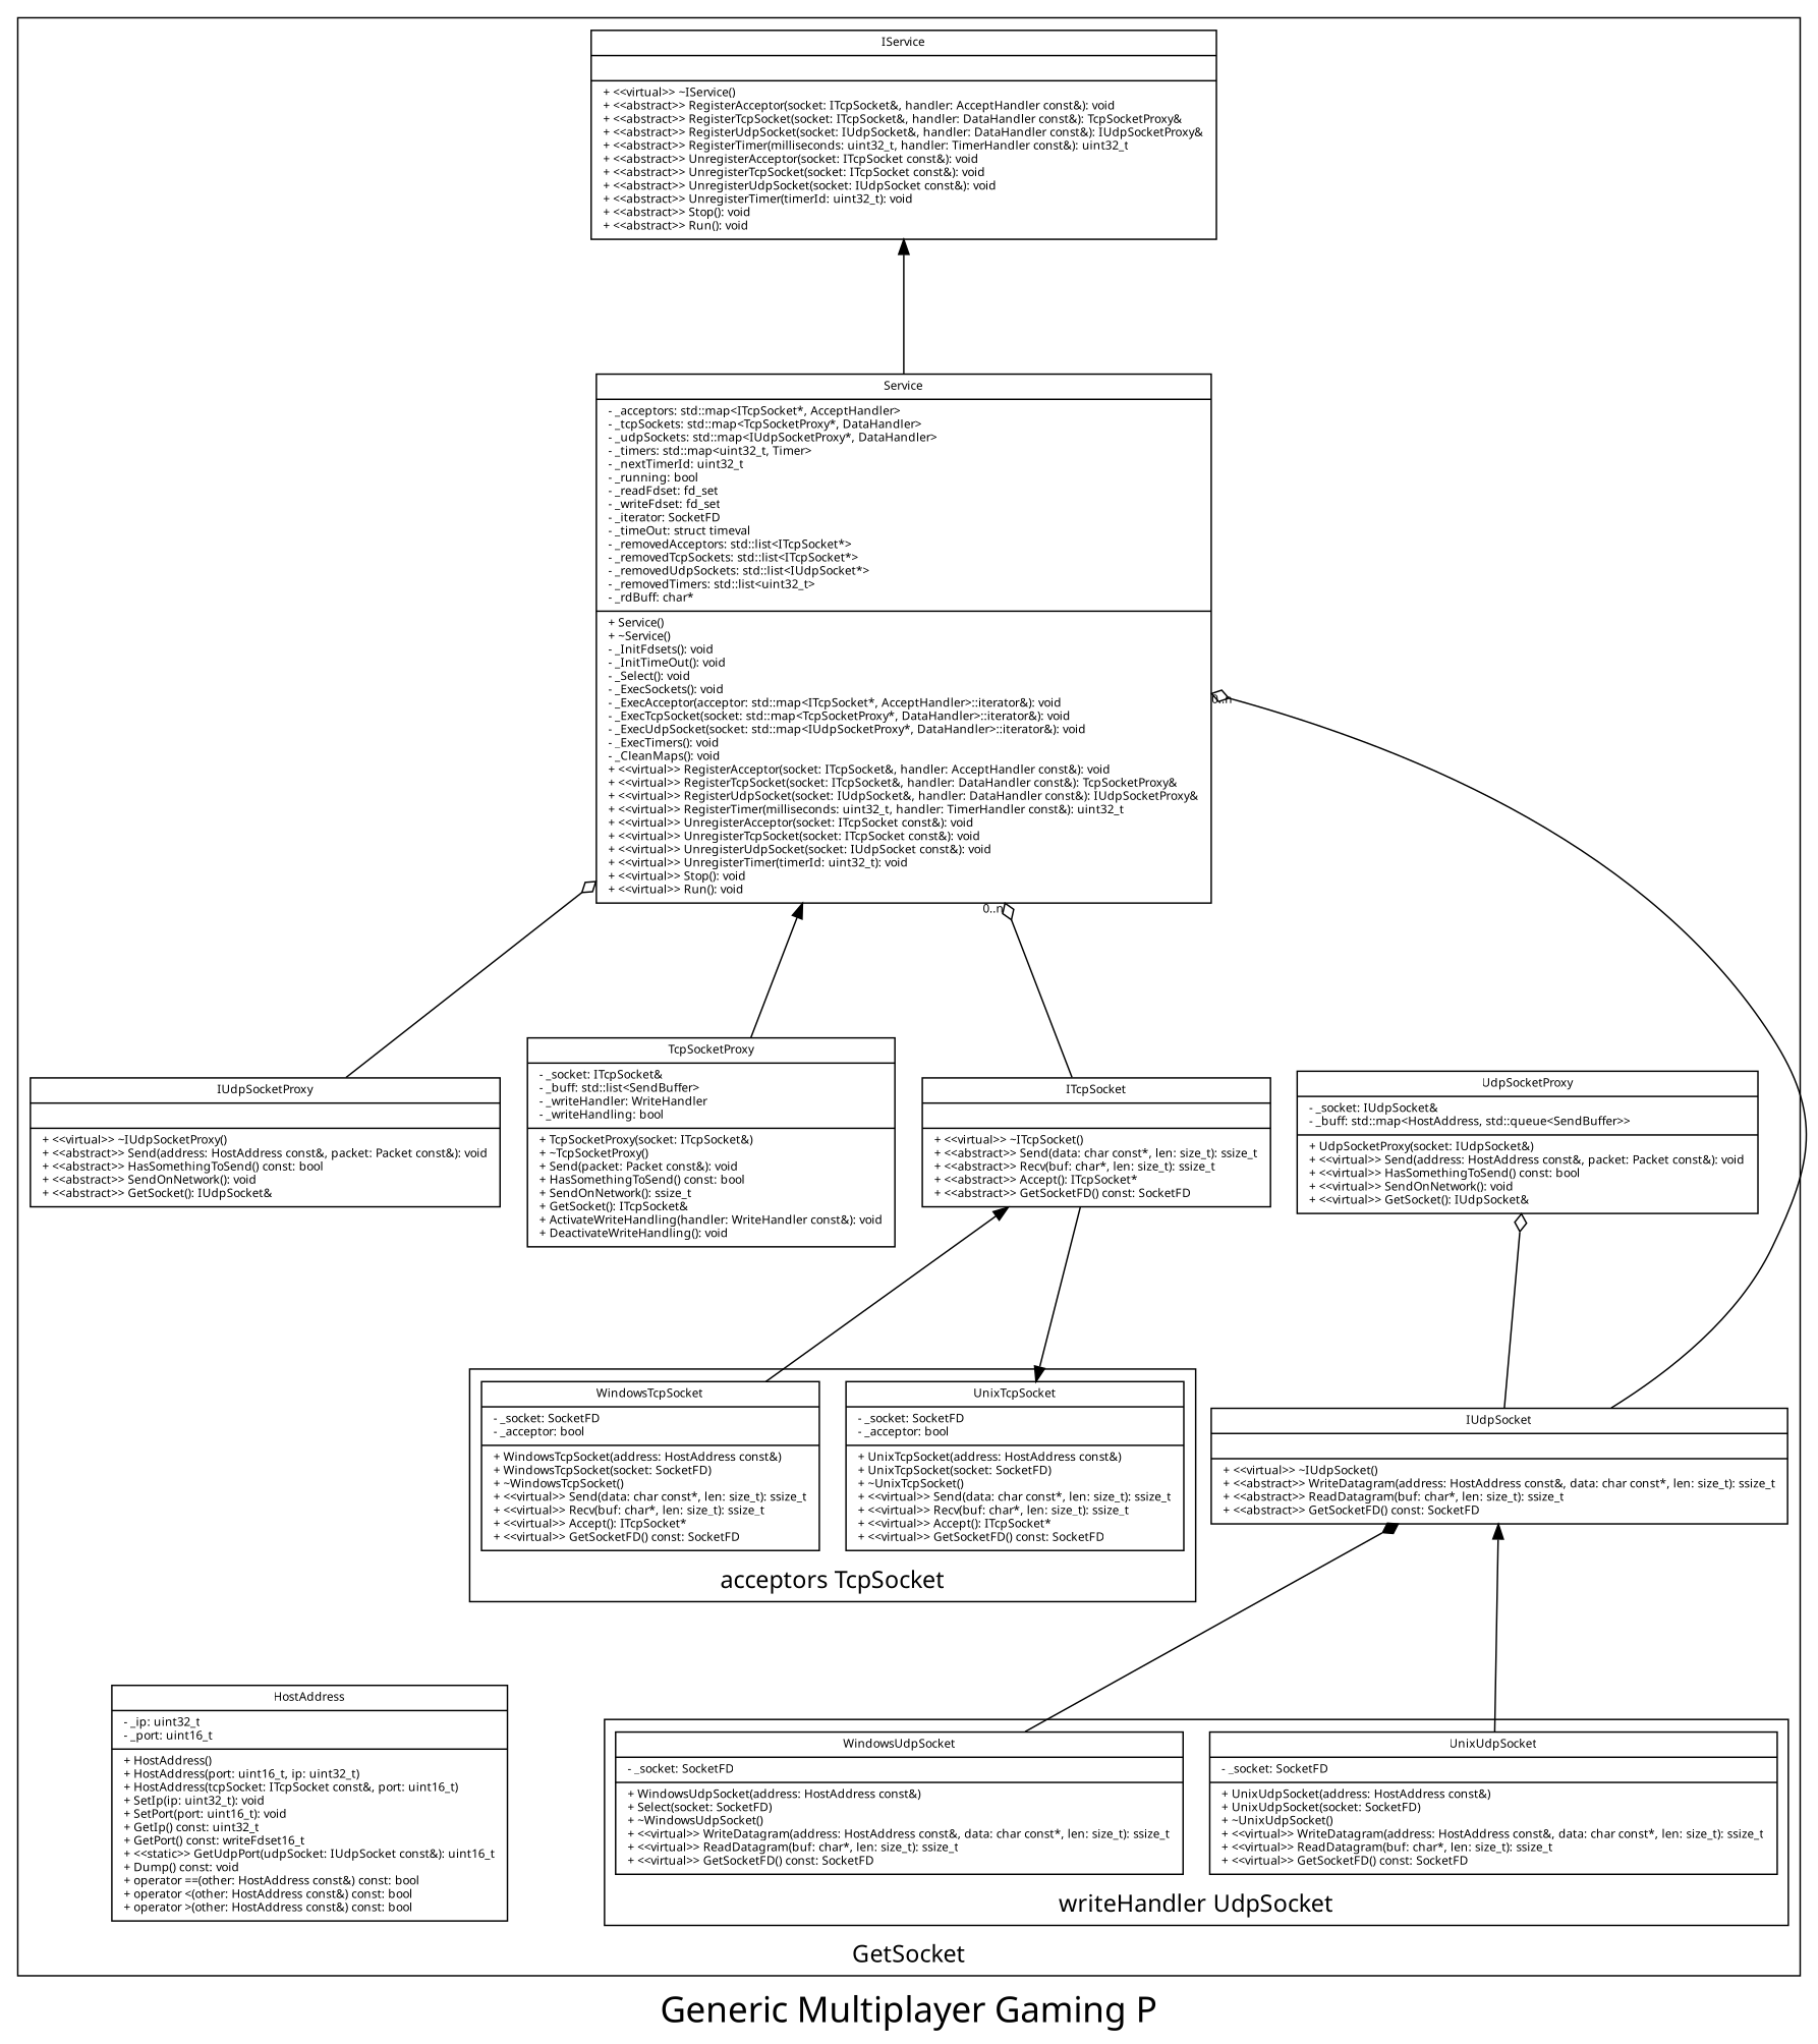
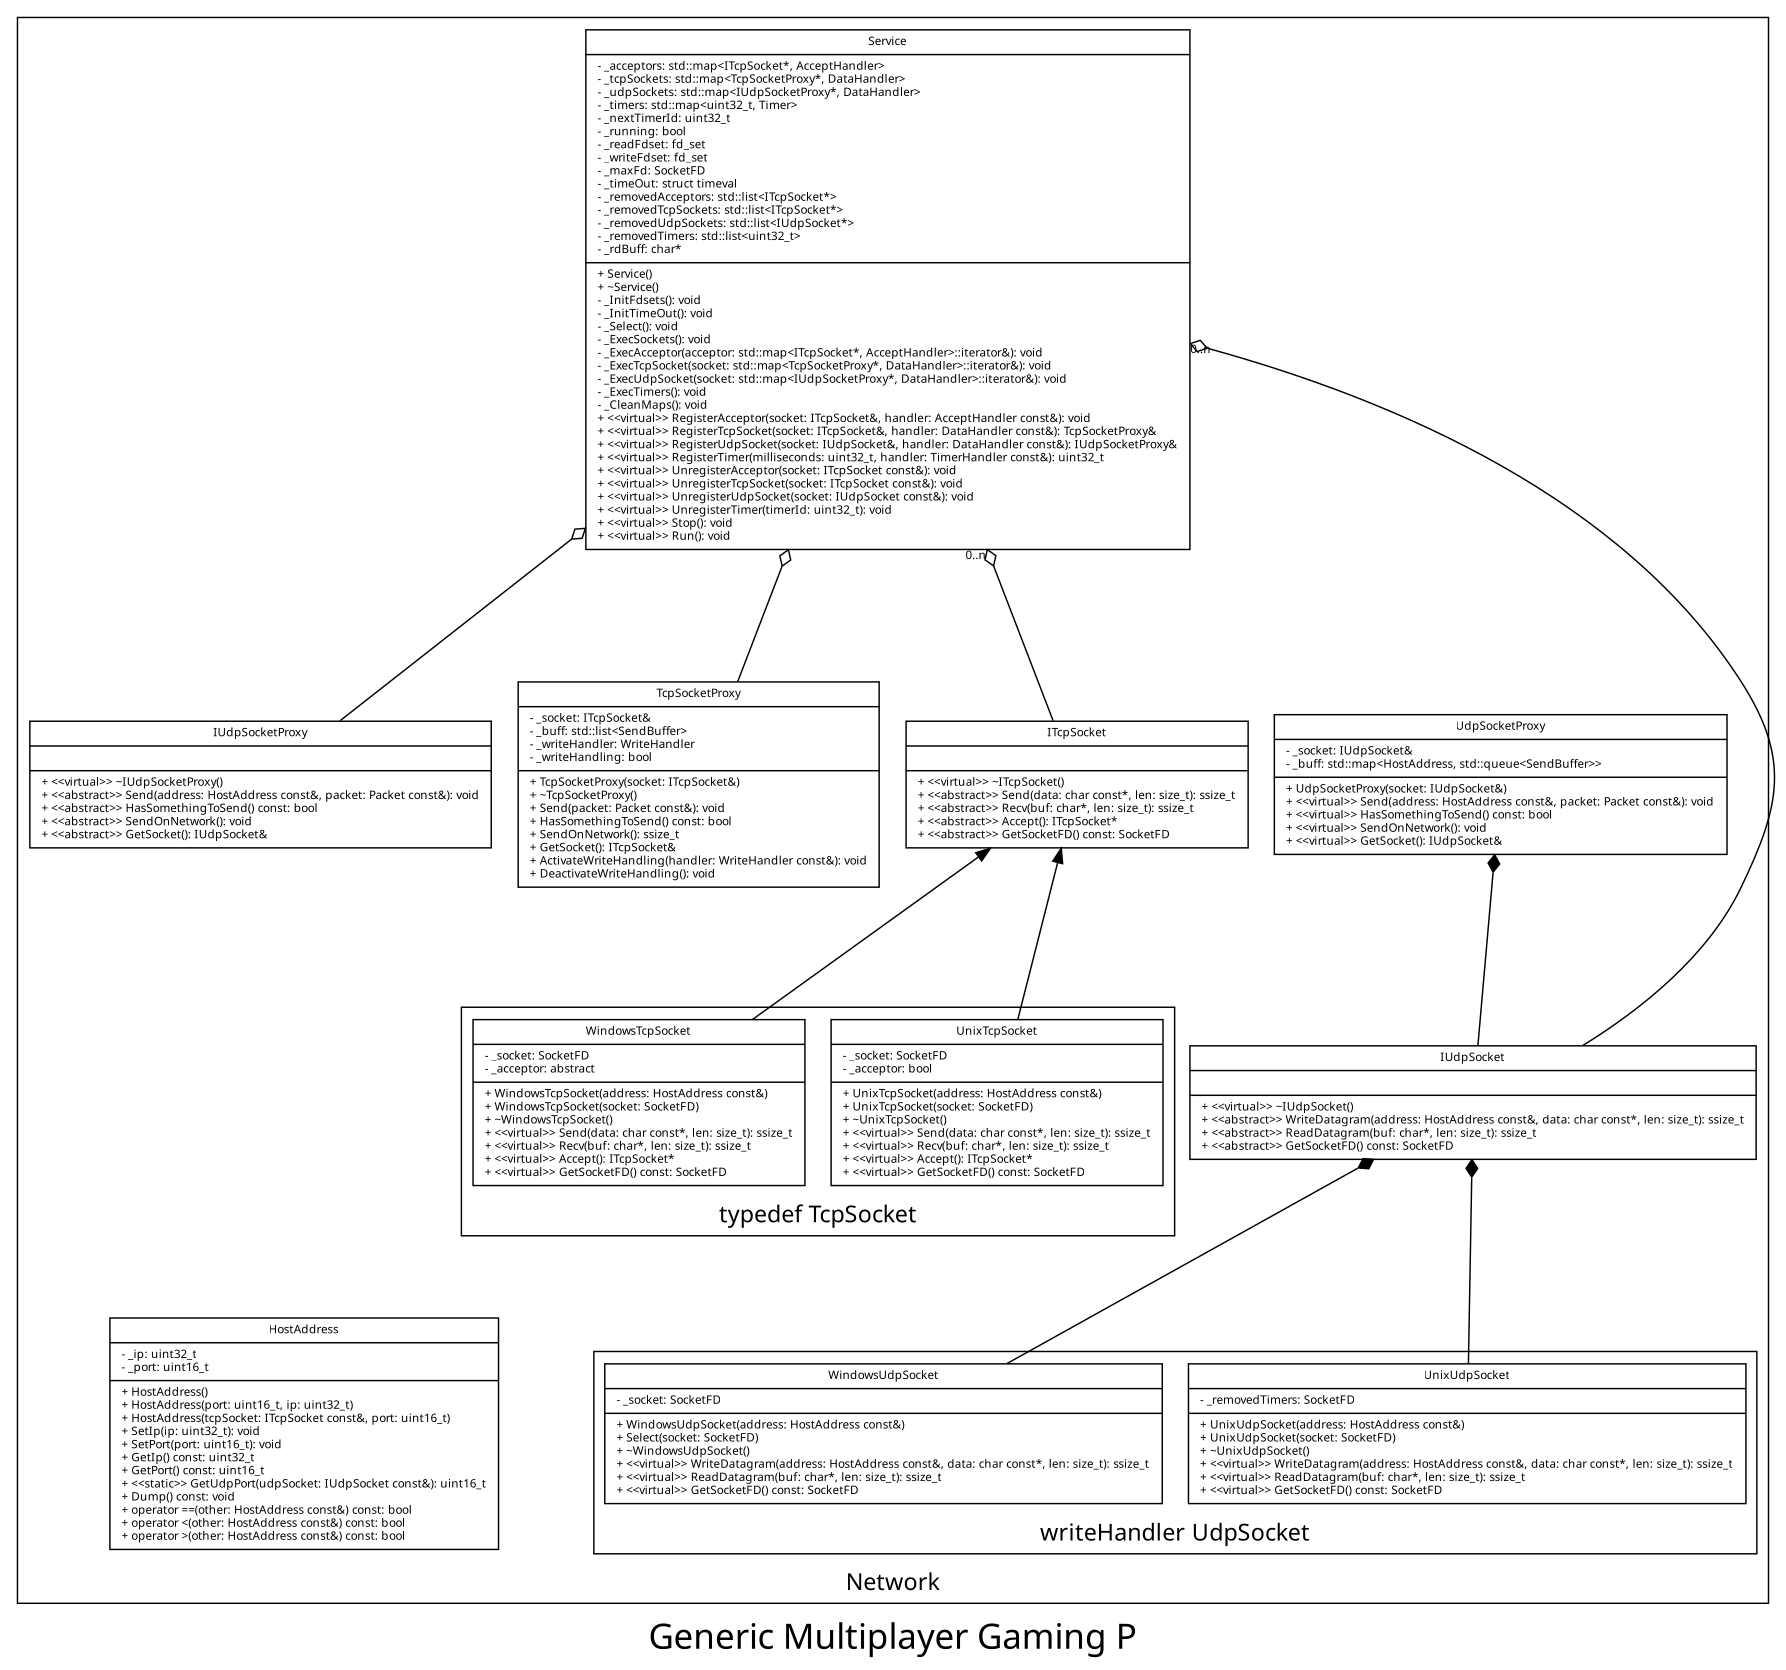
  digraph {
    compound=true
    fontname="Bitstream sans Vera"
    fontsize=24
    label="Generic Multiplayer Gaming P"
    rankdir=BT
    ranksep=1.25
    node [fillcolor=white fontname=Monaco fontsize=8 shape=record style=filled]
    edge [fontname=Monaco fontsize=8]
    n1 [label="{TcpSocketProxy|- _socket: ITcpSocket&\l- _buff: std::list\<SendBuffer\>\l- _writeHandler: WriteHandler\l- _writeHandling: bool\l|+ TcpSocketProxy(socket: ITcpSocket&)\l+ ~TcpSocketProxy()\l+ Send(packet: Packet const&): void\l+ HasSomethingToSend() const: bool\l+ SendOnNetwork(): ssize_t\l+ GetSocket(): ITcpSocket&\l+ ActivateWriteHandling(handler: WriteHandler const&): void\l+ DeactivateWriteHandling(): void\l}"]
    n2 [label="{UdpSocketProxy|- _socket: IUdpSocket&\l- _buff: std::map\<HostAddress, std::queue\<SendBuffer\>\>\l|+ UdpSocketProxy(socket: IUdpSocket&)\l+ \<\<virtual\>\> Send(address: HostAddress const&, packet: Packet const&): void\l+ \<\<virtual\>\> HasSomethingToSend() const: bool\l+ \<\<virtual\>\> SendOnNetwork(): void\l+ \<\<virtual\>\> GetSocket(): IUdpSocket&\l}"]
    n3 [label="{UnixTcpSocket|- _socket: SocketFD\l- _acceptor: bool\l|+ UnixTcpSocket(address: HostAddress const&)\l+ UnixTcpSocket(socket: SocketFD)\l+ ~UnixTcpSocket()\l+ \<\<virtual\>\> Send(data: char const*, len: size_t): ssize_t\l+ \<\<virtual\>\> Recv(buf: char*, len: size_t): ssize_t\l+ \<\<virtual\>\> Accept(): ITcpSocket*\l+ \<\<virtual\>\> GetSocketFD() const: SocketFD\l}"]
-   n4 [label="{WindowsTcpSocket|- _socket: SocketFD\l- _acceptor: bool\l|+ WindowsTcpSocket(address: HostAddress const&)\l+ WindowsTcpSocket(socket: SocketFD)\l+ ~WindowsTcpSocket()\l+ \<\<virtual\>\> Send(data: char const*, len: size_t): ssize_t\l+ \<\<virtual\>\> Recv(buf: char*, len: size_t): ssize_t\l+ \<\<virtual\>\> Accept(): ITcpSocket*\l+ \<\<virtual\>\> GetSocketFD() const: SocketFD\l}"]
-   n5 [label="{UnixUdpSocket|- _socket: SocketFD\l|+ UnixUdpSocket(address: HostAddress const&)\l+ UnixUdpSocket(socket: SocketFD)\l+ ~UnixUdpSocket()\l+ \<\<virtual\>\> WriteDatagram(address: HostAddress const&, data: char const*, len: size_t): ssize_t\l+ \<\<virtual\>\> ReadDatagram(buf: char*, len: size_t): ssize_t\l+ \<\<virtual\>\> GetSocketFD() const: SocketFD\l}"]
+   n4 [label="{WindowsTcpSocket|- _socket: SocketFD\l- _acceptor: abstract\l|+ WindowsTcpSocket(address: HostAddress const&)\l+ WindowsTcpSocket(socket: SocketFD)\l+ ~WindowsTcpSocket()\l+ \<\<virtual\>\> Send(data: char const*, len: size_t): ssize_t\l+ \<\<virtual\>\> Recv(buf: char*, len: size_t): ssize_t\l+ \<\<virtual\>\> Accept(): ITcpSocket*\l+ \<\<virtual\>\> GetSocketFD() const: SocketFD\l}"]
+   n5 [label="{UnixUdpSocket|- _removedTimers: SocketFD\l|+ UnixUdpSocket(address: HostAddress const&)\l+ UnixUdpSocket(socket: SocketFD)\l+ ~UnixUdpSocket()\l+ \<\<virtual\>\> WriteDatagram(address: HostAddress const&, data: char const*, len: size_t): ssize_t\l+ \<\<virtual\>\> ReadDatagram(buf: char*, len: size_t): ssize_t\l+ \<\<virtual\>\> GetSocketFD() const: SocketFD\l}"]
    n6 [label="{WindowsUdpSocket|- _socket: SocketFD\l|+ WindowsUdpSocket(address: HostAddress const&)\l+ Select(socket: SocketFD)\l+ ~WindowsUdpSocket()\l+ \<\<virtual\>\> WriteDatagram(address: HostAddress const&, data: char const*, len: size_t): ssize_t\l+ \<\<virtual\>\> ReadDatagram(buf: char*, len: size_t): ssize_t\l+ \<\<virtual\>\> GetSocketFD() const: SocketFD\l}"]
-   n7 [label="{HostAddress|- _ip: uint32_t\l- _port: uint16_t\l|+ HostAddress()\l+ HostAddress(port: uint16_t, ip: uint32_t)\l+ HostAddress(tcpSocket: ITcpSocket const&, port: uint16_t)\l+ SetIp(ip: uint32_t): void\l+ SetPort(port: uint16_t): void\l+ GetIp() const: uint32_t\l+ GetPort() const: writeFdset16_t\l+ \<\<static\>\> GetUdpPort(udpSocket: IUdpSocket const&): uint16_t\l+ Dump() const: void\l+ operator ==(other: HostAddress const&) const: bool\l+ operator \<(other: HostAddress const&) const: bool\l+ operator \>(other: HostAddress const&) const: bool\l}"]
-   n8 [label="{IService||+ \<\<virtual\>\> ~IService()\l+ \<\<abstract\>\> RegisterAcceptor(socket: ITcpSocket&, handler: AcceptHandler const&): void\l+ \<\<abstract\>\> RegisterTcpSocket(socket: ITcpSocket&, handler: DataHandler const&): TcpSocketProxy&\l+ \<\<abstract\>\> RegisterUdpSocket(socket: IUdpSocket&, handler: DataHandler const&): IUdpSocketProxy&\l+ \<\<abstract\>\> RegisterTimer(milliseconds: uint32_t, handler: TimerHandler const&): uint32_t\l+ \<\<abstract\>\> UnregisterAcceptor(socket: ITcpSocket const&): void\l+ \<\<abstract\>\> UnregisterTcpSocket(socket: ITcpSocket const&): void\l+ \<\<abstract\>\> UnregisterUdpSocket(socket: IUdpSocket const&): void\l+ \<\<abstract\>\> UnregisterTimer(timerId: uint32_t): void\l+ \<\<abstract\>\> Stop(): void\l+ \<\<abstract\>\> Run(): void\l}"]
-   n9 [label="{Service|- _acceptors: std::map\<ITcpSocket*, AcceptHandler\>\l- _tcpSockets: std::map\<TcpSocketProxy*, DataHandler\>\l- _udpSockets: std::map\<IUdpSocketProxy*, DataHandler\>\l- _timers: std::map\<uint32_t, Timer\>\l- _nextTimerId: uint32_t\l- _running: bool\l- _readFdset: fd_set\l- _writeFdset: fd_set\l- _iterator: SocketFD\l- _timeOut: struct timeval\l- _removedAcceptors: std::list\<ITcpSocket*\>\l- _removedTcpSockets: std::list\<ITcpSocket*\>\l- _removedUdpSockets: std::list\<IUdpSocket*\>\l- _removedTimers: std::list\<uint32_t\>\l- _rdBuff: char*\l|+ Service()\l+ ~Service()\l- _InitFdsets(): void\l- _InitTimeOut(): void\l- _Select(): void\l- _ExecSockets(): void\l- _ExecAcceptor(acceptor: std::map\<ITcpSocket*, AcceptHandler\>::iterator&): void\l- _ExecTcpSocket(socket: std::map\<TcpSocketProxy*, DataHandler\>::iterator&): void\l- _ExecUdpSocket(socket: std::map\<IUdpSocketProxy*, DataHandler\>::iterator&): void\l- _ExecTimers(): void\l- _CleanMaps(): void\l+ \<\<virtual\>\> RegisterAcceptor(socket: ITcpSocket&, handler: AcceptHandler const&): void\l+ \<\<virtual\>\> RegisterTcpSocket(socket: ITcpSocket&, handler: DataHandler const&): TcpSocketProxy&\l+ \<\<virtual\>\> RegisterUdpSocket(socket: IUdpSocket&, handler: DataHandler const&): IUdpSocketProxy&\l+ \<\<virtual\>\> RegisterTimer(milliseconds: uint32_t, handler: TimerHandler const&): uint32_t\l+ \<\<virtual\>\> UnregisterAcceptor(socket: ITcpSocket const&): void\l+ \<\<virtual\>\> UnregisterTcpSocket(socket: ITcpSocket const&): void\l+ \<\<virtual\>\> UnregisterUdpSocket(socket: IUdpSocket const&): void\l+ \<\<virtual\>\> UnregisterTimer(timerId: uint32_t): void\l+ \<\<virtual\>\> Stop(): void\l+ \<\<virtual\>\> Run(): void\l}"]
+   n7 [label="{HostAddress|- _ip: uint32_t\l- _port: uint16_t\l|+ HostAddress()\l+ HostAddress(port: uint16_t, ip: uint32_t)\l+ HostAddress(tcpSocket: ITcpSocket const&, port: uint16_t)\l+ SetIp(ip: uint32_t): void\l+ SetPort(port: uint16_t): void\l+ GetIp() const: uint32_t\l+ GetPort() const: uint16_t\l+ \<\<static\>\> GetUdpPort(udpSocket: IUdpSocket const&): uint16_t\l+ Dump() const: void\l+ operator ==(other: HostAddress const&) const: bool\l+ operator \<(other: HostAddress const&) const: bool\l+ operator \>(other: HostAddress const&) const: bool\l}"]
+   n9 [label="{Service|- _acceptors: std::map\<ITcpSocket*, AcceptHandler\>\l- _tcpSockets: std::map\<TcpSocketProxy*, DataHandler\>\l- _udpSockets: std::map\<IUdpSocketProxy*, DataHandler\>\l- _timers: std::map\<uint32_t, Timer\>\l- _nextTimerId: uint32_t\l- _running: bool\l- _readFdset: fd_set\l- _writeFdset: fd_set\l- _maxFd: SocketFD\l- _timeOut: struct timeval\l- _removedAcceptors: std::list\<ITcpSocket*\>\l- _removedTcpSockets: std::list\<ITcpSocket*\>\l- _removedUdpSockets: std::list\<IUdpSocket*\>\l- _removedTimers: std::list\<uint32_t\>\l- _rdBuff: char*\l|+ Service()\l+ ~Service()\l- _InitFdsets(): void\l- _InitTimeOut(): void\l- _Select(): void\l- _ExecSockets(): void\l- _ExecAcceptor(acceptor: std::map\<ITcpSocket*, AcceptHandler\>::iterator&): void\l- _ExecTcpSocket(socket: std::map\<TcpSocketProxy*, DataHandler\>::iterator&): void\l- _ExecUdpSocket(socket: std::map\<IUdpSocketProxy*, DataHandler\>::iterator&): void\l- _ExecTimers(): void\l- _CleanMaps(): void\l+ \<\<virtual\>\> RegisterAcceptor(socket: ITcpSocket&, handler: AcceptHandler const&): void\l+ \<\<virtual\>\> RegisterTcpSocket(socket: ITcpSocket&, handler: DataHandler const&): TcpSocketProxy&\l+ \<\<virtual\>\> RegisterUdpSocket(socket: IUdpSocket&, handler: DataHandler const&): IUdpSocketProxy&\l+ \<\<virtual\>\> RegisterTimer(milliseconds: uint32_t, handler: TimerHandler const&): uint32_t\l+ \<\<virtual\>\> UnregisterAcceptor(socket: ITcpSocket const&): void\l+ \<\<virtual\>\> UnregisterTcpSocket(socket: ITcpSocket const&): void\l+ \<\<virtual\>\> UnregisterUdpSocket(socket: IUdpSocket const&): void\l+ \<\<virtual\>\> UnregisterTimer(timerId: uint32_t): void\l+ \<\<virtual\>\> Stop(): void\l+ \<\<virtual\>\> Run(): void\l}"]
    n10 [label="{ITcpSocket||+ \<\<virtual\>\> ~ITcpSocket()\l+ \<\<abstract\>\> Send(data: char const*, len: size_t): ssize_t\l+ \<\<abstract\>\> Recv(buf: char*, len: size_t): ssize_t\l+ \<\<abstract\>\> Accept(): ITcpSocket*\l+ \<\<abstract\>\> GetSocketFD() const: SocketFD\l}"]
    n11 [label="{IUdpSocket||+ \<\<virtual\>\> ~IUdpSocket()\l+ \<\<abstract\>\> WriteDatagram(address: HostAddress const&, data: char const*, len: size_t): ssize_t\l+ \<\<abstract\>\> ReadDatagram(buf: char*, len: size_t): ssize_t\l+ \<\<abstract\>\> GetSocketFD() const: SocketFD\l}"]
    n12 [label="{IUdpSocketProxy||+ \<\<virtual\>\> ~IUdpSocketProxy()\l+ \<\<abstract\>\> Send(address: HostAddress const&, packet: Packet const&): void\l+ \<\<abstract\>\> HasSomethingToSend() const: bool\l+ \<\<abstract\>\> SendOnNetwork(): void\l+ \<\<abstract\>\> GetSocket(): IUdpSocket&\l}"]
    subgraph cluster_1 {
      fontsize=16
-     label=GetSocket
+     label=Network
      n7
-     n8
      n9
      n10
      n11
      n12
      subgraph sub_2 {
        fontsize=16
        label=Network
        rank=same
        n1
        n2
      }
      subgraph cluster_3 {
        fontsize=16
-       label="acceptors TcpSocket"
+       label="typedef TcpSocket"
        n3
        n4
      }
      subgraph cluster_4 {
        fontsize=16
        label="writeHandler UdpSocket"
        n5
        n6
      }
    }
-   n1 -> n9 [arrowhead=normal]
-   n10 -> n3
+   n1 -> n9 [arrowhead=odiamond]
+   n3 -> n10
    n4 -> n10
-   n5 -> n11
+   n5 -> n11 [arrowhead=diamond]
    n6 -> n11 [arrowhead=diamond]
-   n9 -> n8
    n10 -> n9 [arrowhead=odiamond headlabel="0..n"]
-   n11 -> n2 [arrowhead=odiamond]
+   n11 -> n2 [arrowhead=diamond]
    n11 -> n9 [arrowhead=odiamond headlabel="0..n"]
    n12 -> n9 [arrowhead=odiamond]
  }
